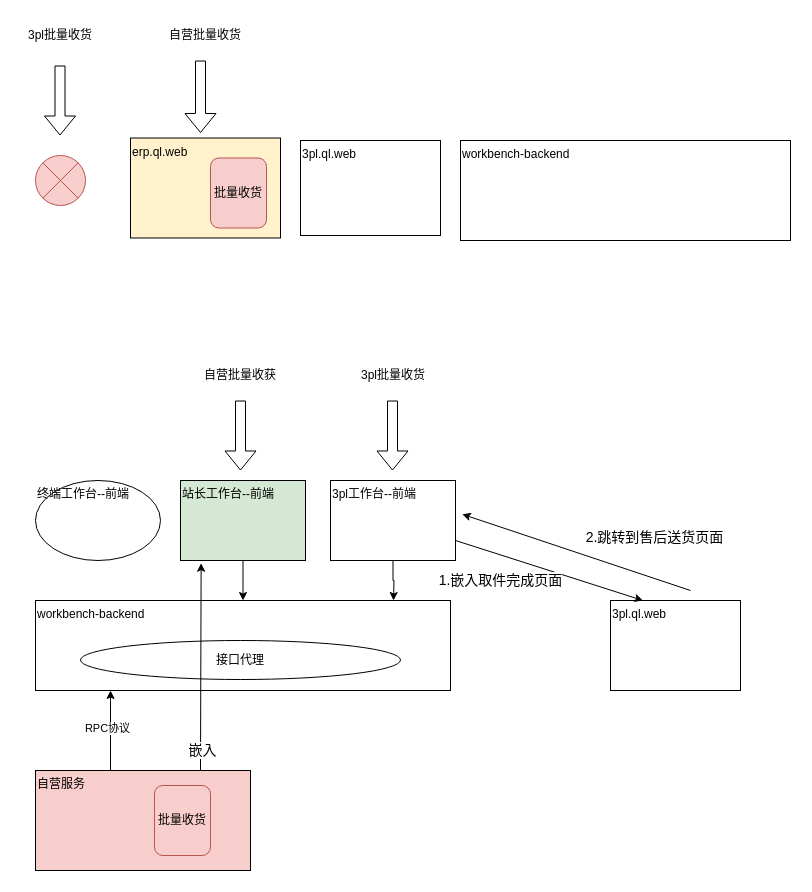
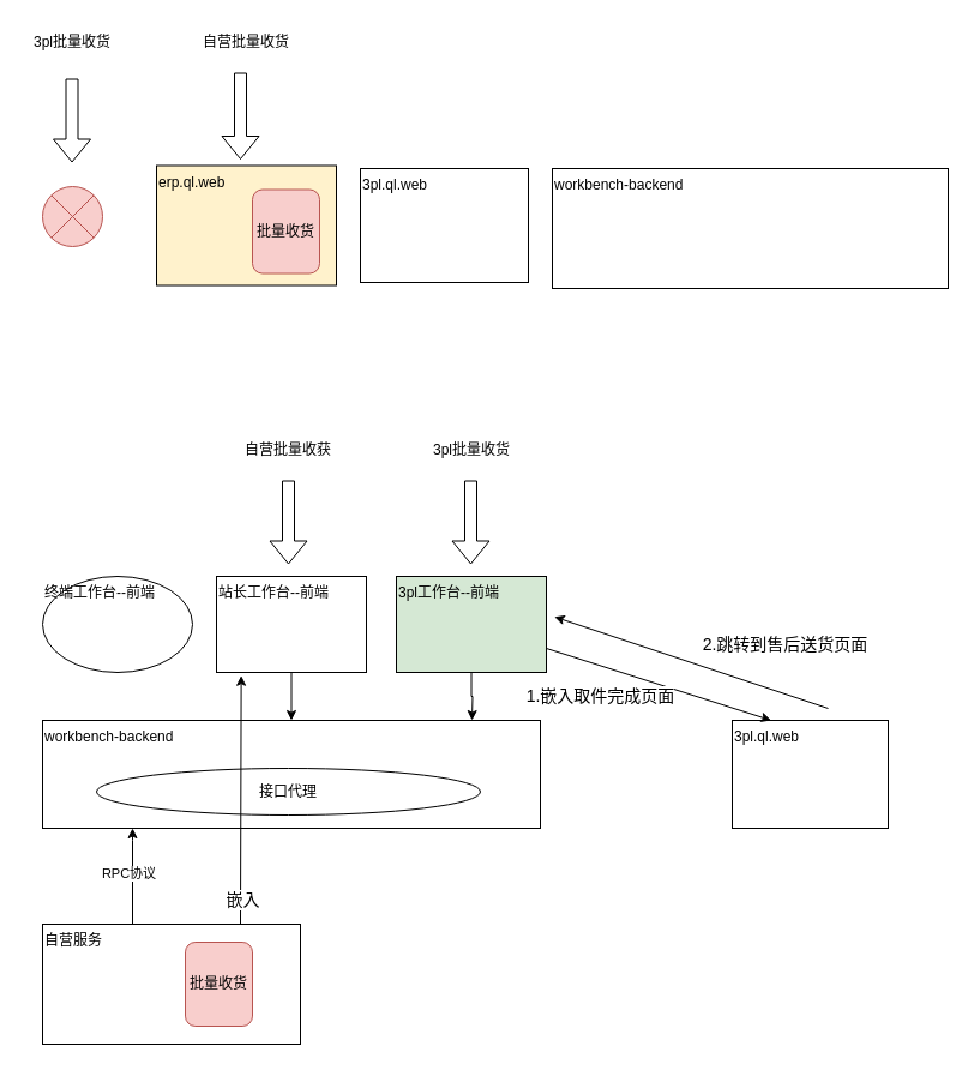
  <mxCell id="0" />
  <mxCell id="1" parent="0" />
  <mxCell id="2" value="erp.ql.web" style="rounded=0;whiteSpace=wrap;html=1;verticalAlign=top;align=left;fillColor=#fff2cc;" vertex="1" parent="1"><mxGeometry x="130" y="137.5" width="150" height="100" as="geometry" /></mxCell>
  <mxCell id="3" value="3pl.ql.web" style="rounded=0;whiteSpace=wrap;html=1;verticalAlign=top;align=left;" vertex="1" parent="1"><mxGeometry x="300" y="140" width="140" height="95" as="geometry" /></mxCell>
  <mxCell id="4" value="workbench-backend" style="rounded=0;whiteSpace=wrap;html=1;align=left;verticalAlign=top;" vertex="1" parent="1"><mxGeometry y="140" width="330" height="100" as="geometry" x="460" /></mxCell>
  <mxCell id="5" value="批量收货" style="rounded=1;whiteSpace=wrap;html=1;fillColor=#f8cecc;strokeColor=#b85450;" vertex="1" parent="1"><mxGeometry x="210" y="157.5" width="56" height="70" as="geometry" /></mxCell>
  <mxCell id="6" value="" style="shape=flexArrow;endArrow=classic;html=1;rounded=0;" edge="1" parent="1"><mxGeometry width="50" height="50" relative="1" as="geometry"><mxPoint x="200" y="60" as="sourcePoint" /><mxPoint x="200" y="132.5" as="targetPoint" /></mxGeometry></mxCell>
  <mxCell id="7" value="" style="shape=flexArrow;endArrow=classic;html=1;rounded=0;" edge="1" parent="1"><mxGeometry width="50" height="50" relative="1" as="geometry"><mxPoint x="59.5" y="65" as="sourcePoint" /><mxPoint x="59.5" y="135" as="targetPoint" /></mxGeometry></mxCell>
  <mxCell id="8" value="3pl批量收货" style="text;html=1;strokeColor=none;fillColor=none;align=center;verticalAlign=middle;whiteSpace=wrap;rounded=0;" vertex="1" parent="1"><mxGeometry x="20" y="20" width="80" height="30" as="geometry" /></mxCell>
  <mxCell id="9" value="自营批量收货" style="text;html=1;strokeColor=none;fillColor=none;align=center;verticalAlign=middle;whiteSpace=wrap;rounded=0;" vertex="1" parent="1"><mxGeometry x="165" y="20" width="80" height="30" as="geometry" /></mxCell>
  <mxCell id="10" value="" style="shape=sumEllipse;perimeter=ellipsePerimeter;whiteSpace=wrap;html=1;backgroundOutline=1;fillColor=#f8cecc;strokeColor=#b85450;" vertex="1" parent="1"><mxGeometry x="35" y="155" width="50" height="50" as="geometry" /></mxCell>
  <mxCell id="11" value="" style="edgeStyle=orthogonalEdgeStyle;rounded=0;orthogonalLoop=1;jettySize=auto;html=1;" edge="1" parent="1" source="13" target="15"><mxGeometry relative="1" as="geometry"><Array as="points"><mxPoint x="110" y="700" /><mxPoint x="110" y="700" /></Array></mxGeometry></mxCell>
  <mxCell id="12" value="RPC协议" style="edgeLabel;html=1;align=center;verticalAlign=middle;resizable=0;points=[];" vertex="1" connectable="0" parent="11"><mxGeometry x="0.075" y="4" relative="1" as="geometry"><mxPoint as="offset" /></mxGeometry></mxCell>
- <mxCell id="13" value="自营服务" style="rounded=0;whiteSpace=wrap;html=1;verticalAlign=top;align=left;fillColor=#f8cecc;" vertex="1" parent="1"><mxGeometry x="35" y="770" width="215" height="100" as="geometry" /></mxCell>
+ <mxCell id="13" value="自营服务" style="rounded=0;whiteSpace=wrap;html=1;verticalAlign=top;align=left;" vertex="1" parent="1"><mxGeometry x="35" y="770" width="215" height="100" as="geometry" /></mxCell>
  <mxCell id="14" value="3pl.ql.web" style="rounded=0;whiteSpace=wrap;html=1;verticalAlign=top;align=left;" vertex="1" parent="1"><mxGeometry x="610" y="600" width="130" height="90" as="geometry" /></mxCell>
  <mxCell id="15" value="workbench-backend" style="rounded=0;whiteSpace=wrap;html=1;align=left;verticalAlign=top;" vertex="1" parent="1"><mxGeometry x="35" y="600" width="415" height="90" as="geometry" /></mxCell>
  <mxCell id="16" value="批量收货" style="rounded=1;whiteSpace=wrap;html=1;fillColor=#f8cecc;strokeColor=#b85450;" vertex="1" parent="1"><mxGeometry x="154" y="785" width="56" height="70" as="geometry" /></mxCell>
  <mxCell id="17" value="终端工作台--前端" style="ellipse;whiteSpace=wrap;html=1;align=left;verticalAlign=top;" vertex="1" parent="1"><mxGeometry x="35" y="480" width="125" height="80" as="geometry" /></mxCell>
  <mxCell id="18" value="" style="edgeStyle=orthogonalEdgeStyle;rounded=0;orthogonalLoop=1;jettySize=auto;html=1;" edge="1" parent="1" source="19" target="15"><mxGeometry relative="1" as="geometry" /></mxCell>
- <mxCell id="19" value="站长工作台--前端" style="rounded=0;whiteSpace=wrap;html=1;align=left;verticalAlign=top;fillColor=#d5e8d4;" vertex="1" parent="1"><mxGeometry x="180" y="480" width="125" height="80" as="geometry" /></mxCell>
+ <mxCell id="19" value="站长工作台--前端" style="rounded=0;whiteSpace=wrap;html=1;align=left;verticalAlign=top;" vertex="1" parent="1"><mxGeometry x="180" y="480" width="125" height="80" as="geometry" /></mxCell>
  <mxCell id="20" value="" style="edgeStyle=orthogonalEdgeStyle;rounded=0;orthogonalLoop=1;jettySize=auto;html=1;" edge="1" parent="1" source="21"><mxGeometry relative="1" as="geometry"><mxPoint x="393" y="600" as="targetPoint" /></mxGeometry></mxCell>
- <mxCell id="21" value="3pl工作台--前端" style="rounded=0;whiteSpace=wrap;html=1;align=left;verticalAlign=top;" vertex="1" parent="1"><mxGeometry x="330" y="480" width="125" height="80" as="geometry" /></mxCell>
+ <mxCell id="21" value="3pl工作台--前端" style="rounded=0;whiteSpace=wrap;html=1;align=left;verticalAlign=top;fillColor=#d5e8d4;" vertex="1" parent="1"><mxGeometry x="330" y="480" width="125" height="80" as="geometry" /></mxCell>
  <mxCell id="22" value="" style="shape=flexArrow;endArrow=classic;html=1;rounded=0;" edge="1" parent="1"><mxGeometry width="50" height="50" relative="1" as="geometry"><mxPoint x="240" y="400" as="sourcePoint" /><mxPoint x="240" y="470" as="targetPoint" /></mxGeometry></mxCell>
  <mxCell id="23" value="自营批量收获" style="text;html=1;strokeColor=none;fillColor=none;align=center;verticalAlign=middle;whiteSpace=wrap;rounded=0;" vertex="1" parent="1"><mxGeometry x="200" y="360" width="80" height="30" as="geometry" /></mxCell>
  <mxCell id="24" value="" style="shape=flexArrow;endArrow=classic;html=1;rounded=0;" edge="1" parent="1"><mxGeometry width="50" height="50" relative="1" as="geometry"><mxPoint x="392" y="400" as="sourcePoint" /><mxPoint x="392" y="470" as="targetPoint" /></mxGeometry></mxCell>
  <mxCell id="25" value="3pl批量收货" style="text;html=1;strokeColor=none;fillColor=none;align=center;verticalAlign=middle;whiteSpace=wrap;rounded=0;" vertex="1" parent="1"><mxGeometry x="352.5" y="360" width="80" height="30" as="geometry" /></mxCell>
  <mxCell id="26" value="接口代理" style="ellipse;whiteSpace=wrap;html=1;" vertex="1" parent="1"><mxGeometry x="80" y="640" width="320" height="39" as="geometry" /></mxCell>
  <mxCell id="27" value="" style="endArrow=classic;html=1;rounded=0;entryX=0.25;entryY=0;entryDx=0;entryDy=0;exitX=1;exitY=0.75;exitDx=0;exitDy=0;" edge="1" parent="1" source="21" target="14"><mxGeometry width="50" height="50" relative="1" as="geometry"><mxPoint x="550" y="490" as="sourcePoint" /><mxPoint x="550" y="490" as="targetPoint" /></mxGeometry></mxCell>
  <mxCell id="28" value="1.嵌入取件完成页面" style="edgeLabel;html=1;align=center;verticalAlign=middle;resizable=0;points=[];fontSize=14;" vertex="1" connectable="0" parent="27"><mxGeometry x="-0.802" y="-1" relative="1" as="geometry"><mxPoint x="27" y="33" as="offset" /></mxGeometry></mxCell>
  <mxCell id="29" value="" style="endArrow=classic;html=1;rounded=0;entryX=0.165;entryY=1.034;entryDx=0;entryDy=0;entryPerimeter=0;" edge="1" parent="1" target="19"><mxGeometry width="50" height="50" relative="1" as="geometry"><mxPoint x="200" y="770" as="sourcePoint" /><mxPoint x="180" y="560" as="targetPoint" /></mxGeometry></mxCell>
  <mxCell id="30" value="嵌入" style="edgeLabel;html=1;align=center;verticalAlign=middle;resizable=0;points=[];fontSize=14;" vertex="1" connectable="0" parent="29"><mxGeometry x="-0.802" y="-1" relative="1" as="geometry"><mxPoint as="offset" /></mxGeometry></mxCell>
  <mxCell id="31" value="" style="endArrow=classic;html=1;rounded=0;entryX=1.054;entryY=0.422;entryDx=0;entryDy=0;entryPerimeter=0;" edge="1" parent="1" target="21"><mxGeometry width="50" height="50" relative="1" as="geometry"><mxPoint x="690" y="590" as="sourcePoint" /><mxPoint x="543" y="610" as="targetPoint" /></mxGeometry></mxCell>
  <mxCell id="32" value="2.跳转到售后送货页面" style="edgeLabel;html=1;align=center;verticalAlign=middle;resizable=0;points=[];fontSize=14;" vertex="1" connectable="0" parent="31"><mxGeometry x="0.073" y="-3" relative="1" as="geometry"><mxPoint x="85" y="-10" as="offset" /></mxGeometry></mxCell>
